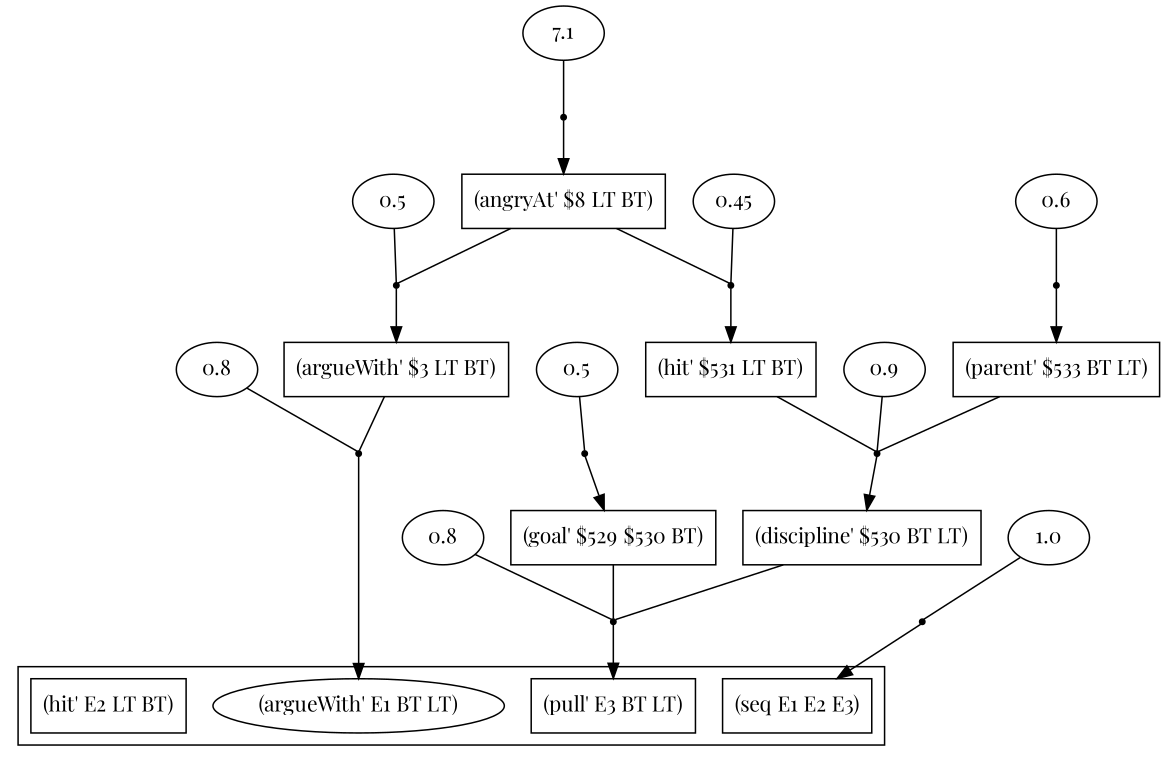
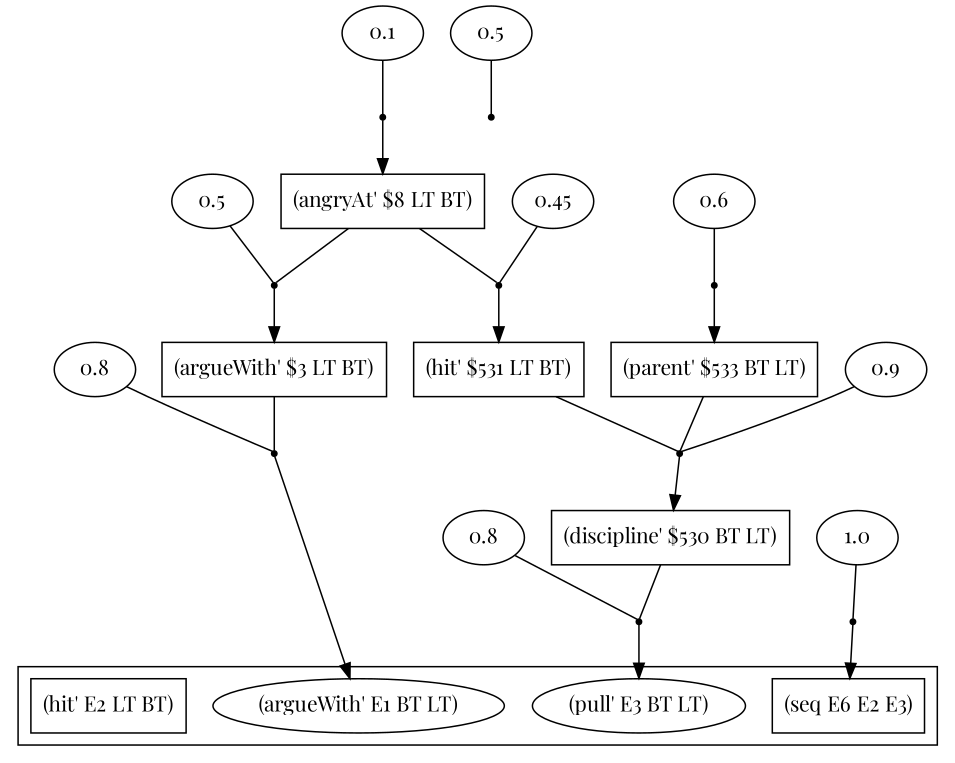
  digraph {
    fontname="Playfair Display"
    rankdir=TB
    node [fontname="Playfair Display"]
    edge [arrowhead=none fontname="Playfair Display"]
    n1 [label="(argueWith' E1 BT LT)" shape=ellipse]
-   n2 [label="(pull' E3 BT LT)" shape=box]
-   n3 [label="(seq E1 E2 E3)" shape=box]
+   n2 [label="(pull' E3 BT LT)" shape=ellipse]
+   n3 [label="(seq E6 E2 E3)" shape=box]
    n4 [label="(hit' E2 LT BT)" shape=box]
    n5 [label=0.8]
    r0 [shape=point]
    n7 [label=0.5]
    r1 [shape=point]
    n9 [label="(argueWith' $3 LT BT)" shape=box]
-   n10 [label=7.1]
+   n10 [label=0.1]
    r2 [shape=point]
    n12 [label="(angryAt' $8 LT BT)" shape=box]
    n13 [label=0.45]
    r3 [shape=point]
    n15 [label="(hit' $531 LT BT)" shape=box]
    n16 [label=0.8]
    r4 [shape=point]
    n18 [label=0.5]
    r5 [shape=point]
-   n20 [label="(goal' $529 $530 BT)" shape=box]
    n21 [label=0.9]
    r6 [shape=point]
    n23 [label="(discipline' $530 BT LT)" shape=box]
    n24 [label=0.6]
    r7 [shape=point]
    n26 [label="(parent' $533 BT LT)" shape=box]
    n27 [label=1.0]
    r8 [shape=point]
    subgraph cluster_1 {
      n1
      n2
      n3
      n4
    }
    n5 -> r0
    r0 -> n1 [arrowhead=""]
    n7 -> r1
    r1 -> n9 [arrowhead=""]
    n9 -> r0
    n10 -> r2
    r2 -> n12 [arrowhead=""]
    n12 -> r1
    n12 -> r3
    n13 -> r3
    r3 -> n15 [arrowhead=""]
    n15 -> r6
    n16 -> r4
    r4 -> n2 [arrowhead=""]
    n18 -> r5
-   r5 -> n20 [arrowhead=""]
-   n20 -> r4
    n21 -> r6
    r6 -> n23 [arrowhead=""]
    n23 -> r4
    n24 -> r7
    r7 -> n26 [arrowhead=""]
    n26 -> r6
    n27 -> r8
    r8 -> n3 [arrowhead=""]
  }
